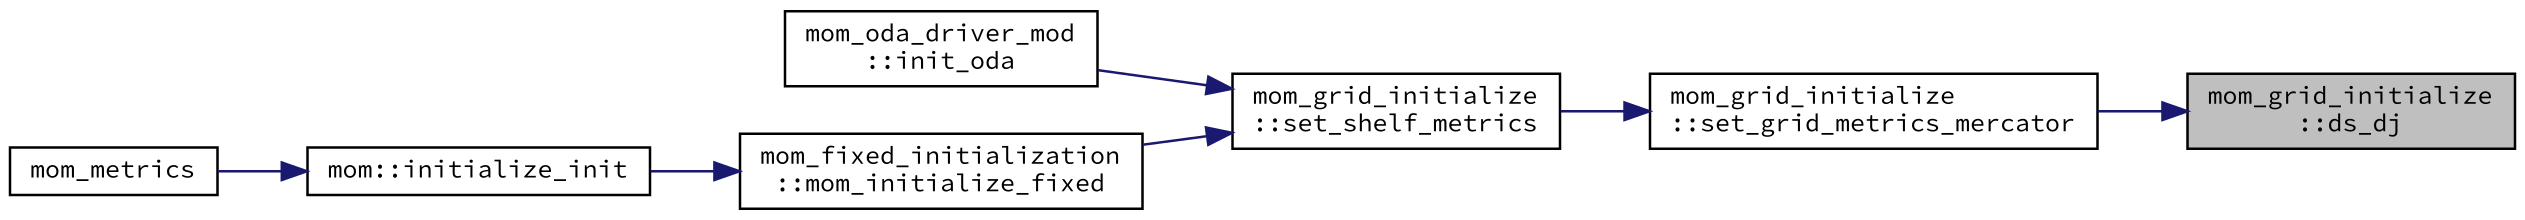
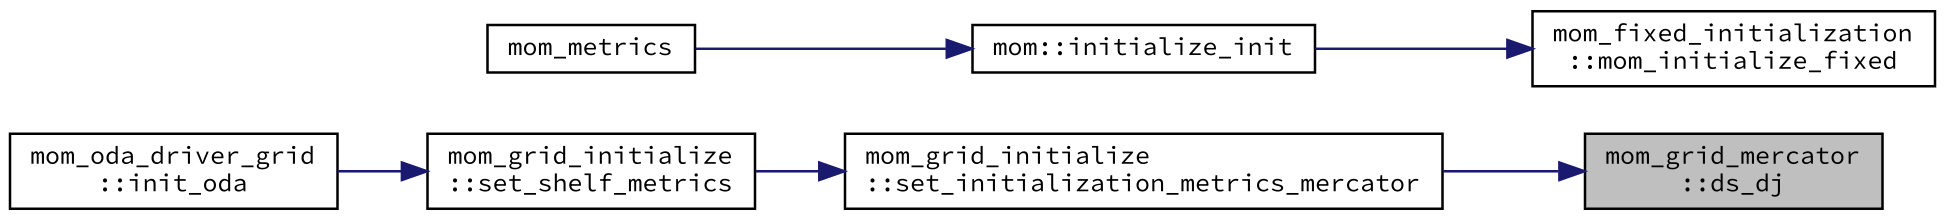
  digraph {
    fontname="Source Code Pro"
    rankdir=RL
    node [color=black fillcolor=white fontname="Source Code Pro" fontsize=10 shape=record style=filled]
    edge [color=midnightblue dir=back fontname="Source Code Pro" fontsize=10 labelfontname=Helvetica labelfontsize=10 style=solid]
-   n1 [fillcolor=grey75 fontcolor=black height=0.2 label="mom_grid_initialize\l::ds_dj" width=0.4]
-   n2 [height=0.2 label="mom_grid_initialize\l::set_grid_metrics_mercator" width=0.4]
+   n1 [fillcolor=grey75 fontcolor=black height=0.2 label="mom_grid_mercator\l::ds_dj" width=0.4]
+   n2 [height=0.2 label="mom_grid_initialize\l::set_initialization_metrics_mercator" width=0.4]
    n3 [height=0.2 label="mom_grid_initialize\l::set_shelf_metrics" width=0.4]
-   n4 [height=0.2 label="mom_oda_driver_mod\l::init_oda" width=0.4]
+   n4 [height=0.2 label="mom_oda_driver_grid\l::init_oda" width=0.4]
    n5 [height=0.2 label="mom_fixed_initialization\l::mom_initialize_fixed" width=0.4]
    n6 [height=0.2 label="mom::initialize_init" width=0.4]
    n7 [height=0.2 label=mom_metrics width=0.4]
    n1 -> n2
    n2 -> n3
    n3 -> n4
-   n3 -> n5
    n5 -> n6
    n6 -> n7
  }
